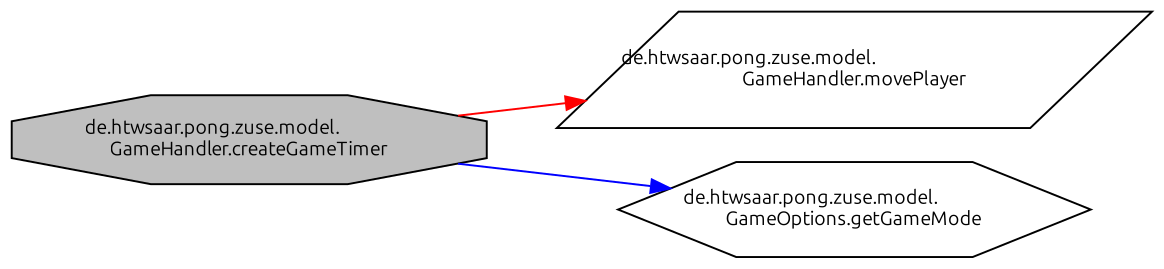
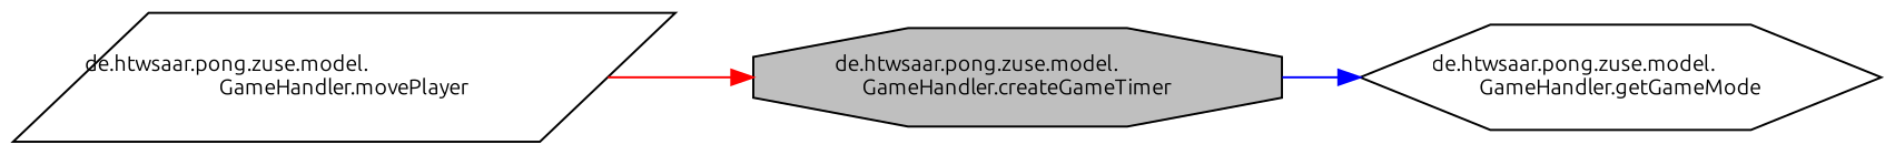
  digraph {
    fontname=Ubuntu
    rankdir=LR
    node [color=black fillcolor=white fontname=Ubuntu fontsize=10 style=filled]
    edge [fontname=Ubuntu fontsize=10 labelfontname=Helvetica labelfontsize=10 style=solid]
    n1 [fillcolor=grey75 fontcolor=black height=0.2 label="de.htwsaar.pong.zuse.model.\lGameHandler.createGameTimer" shape=octagon width=0.4]
    n2 [height=0.2 label="de.htwsaar.pong.zuse.model.\lGameHandler.movePlayer" shape=parallelogram width=0.4]
-   n3 [height=0.2 label="de.htwsaar.pong.zuse.model.\lGameOptions.getGameMode" shape=hexagon width=0.4]
-   n1 -> n2 [color=red]
+   n3 [height=0.2 label="de.htwsaar.pong.zuse.model.\lGameHandler.getGameMode" shape=hexagon width=0.4]
+   n2 -> n1 [color=red]
    n1 -> n3 [color=blue]
  }
